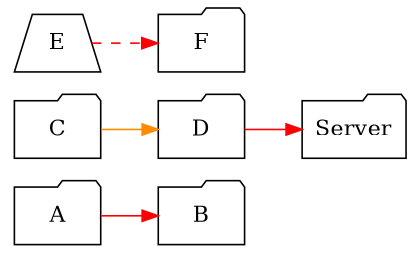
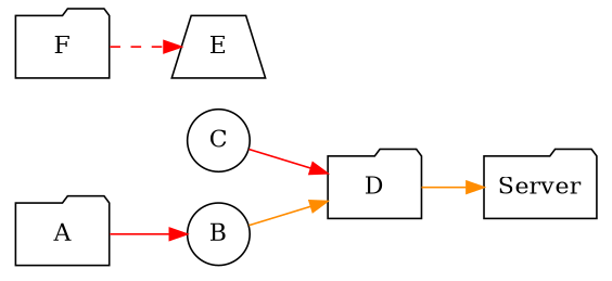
  digraph {
    rankdir=LR
    node [shape=folder]
    edge [color=red style=solid]
-   B
+   B [shape=circle]
    A
    D
    Server
-   C
+   C [shape=circle]
    E [shape=trapezium]
    F
+   B -> D [color=darkorange]
    A -> B
-   D -> Server
-   C -> D [color=darkorange]
-   E -> F [style=dashed]
+   D -> Server [color=darkorange]
+   C -> D
+   F -> E [style=dashed]
  }
